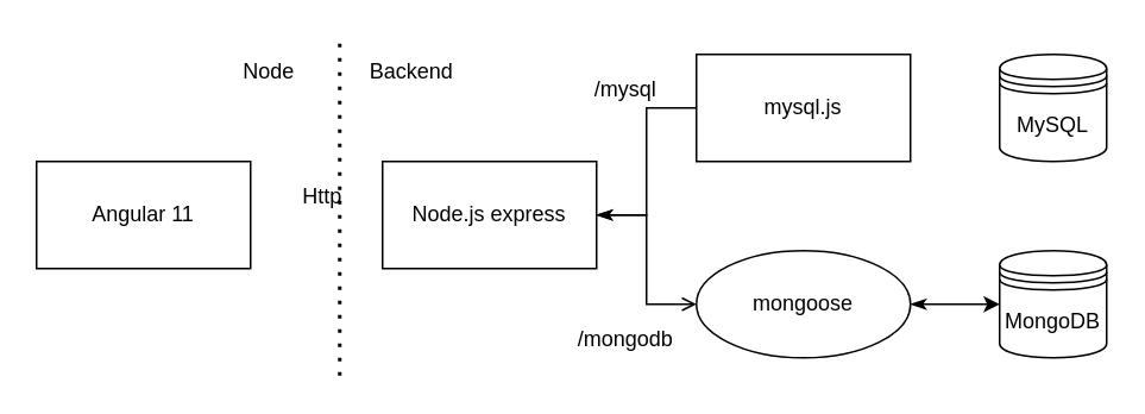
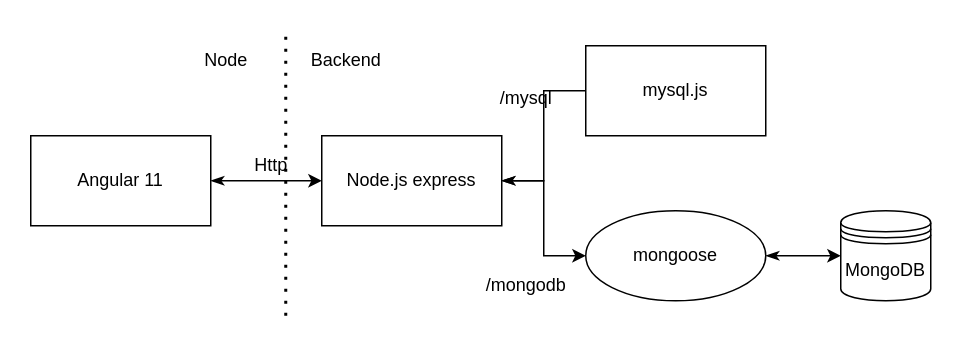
  <mxCell id="0" />
  <mxCell id="1" parent="0" />
+ <mxCell id="2" style="edgeStyle=orthogonalEdgeStyle;rounded=0;orthogonalLoop=1;jettySize=auto;html=1;entryX=0;entryY=0.5;entryDx=0;entryDy=0;startArrow=classicThin;startFill=1;" edge="1" parent="1" source="3" target="6"><mxGeometry relative="1" as="geometry" /></mxCell>
  <mxCell id="3" value="Angular 11" style="rounded=0;whiteSpace=wrap;html=1;" vertex="1" parent="1"><mxGeometry x="20" y="90" width="120" height="60" as="geometry" /></mxCell>
  <mxCell id="4" style="edgeStyle=orthogonalEdgeStyle;rounded=0;orthogonalLoop=1;jettySize=auto;html=1;entryX=0;entryY=0.5;entryDx=0;entryDy=0;startArrow=classicThin;startFill=1;endArrow=none;" edge="1" parent="1" source="6" target="7"><mxGeometry relative="1" as="geometry" /></mxCell>
- <mxCell id="5" style="edgeStyle=orthogonalEdgeStyle;rounded=0;orthogonalLoop=1;jettySize=auto;html=1;exitX=1;exitY=0.5;exitDx=0;exitDy=0;entryX=0;entryY=0.5;entryDx=0;entryDy=0;startArrow=classicThin;startFill=1;endArrow=open;" edge="1" parent="1" source="6" target="9"><mxGeometry relative="1" as="geometry" /></mxCell>
+ <mxCell id="5" style="edgeStyle=orthogonalEdgeStyle;rounded=0;orthogonalLoop=1;jettySize=auto;html=1;exitX=1;exitY=0.5;exitDx=0;exitDy=0;entryX=0;entryY=0.5;entryDx=0;entryDy=0;startArrow=classicThin;startFill=1;" edge="1" parent="1" source="6" target="9"><mxGeometry relative="1" as="geometry" /></mxCell>
  <mxCell id="6" value="Node.js express" style="rounded=0;whiteSpace=wrap;html=1;" vertex="1" parent="1"><mxGeometry x="214" y="90" width="120" height="60" as="geometry" /></mxCell>
  <mxCell id="7" value="mysql.js" style="rounded=0;whiteSpace=wrap;html=1;" vertex="1" parent="1"><mxGeometry x="390" y="30" width="120" height="60" as="geometry" /></mxCell>
  <mxCell id="8" style="edgeStyle=orthogonalEdgeStyle;rounded=0;orthogonalLoop=1;jettySize=auto;html=1;entryX=0;entryY=0.5;entryDx=0;entryDy=0;startArrow=classicThin;startFill=1;" edge="1" parent="1" source="9" target="12"><mxGeometry relative="1" as="geometry" /></mxCell>
  <mxCell id="9" value="mongoose" style="ellipse;whiteSpace=wrap;html=1;" vertex="1" parent="1"><mxGeometry x="390" y="140" width="120" height="60" as="geometry" /></mxCell>
  <mxCell id="10" value="Http" style="text;html=1;align=center;verticalAlign=middle;resizable=0;points=[];autosize=1;" vertex="1" parent="1"><mxGeometry x="160" y="100" width="40" height="20" as="geometry" /></mxCell>
- <mxCell id="11" value="MySQL" style="shape=datastore;whiteSpace=wrap;html=1;" vertex="1" parent="1"><mxGeometry x="560" y="30" width="60" height="60" as="geometry" /></mxCell>
  <mxCell id="12" value="MongoDB" style="shape=datastore;whiteSpace=wrap;html=1;" vertex="1" parent="1"><mxGeometry x="560" y="140" width="60" height="60" as="geometry" /></mxCell>
- <mxCell id="13" value="/mysql" style="text;html=1;align=center;verticalAlign=middle;resizable=0;points=[];autosize=1;" vertex="1" parent="1"><mxGeometry x="325" y="40" width="50" height="20" as="geometry" /></mxCell>
+ <mxCell id="13" value="/mysql" style="text;html=1;align=center;verticalAlign=middle;resizable=0;points=[];autosize=1;" vertex="1" parent="1"><mxGeometry x="325" y="55" width="50" height="20" as="geometry" /></mxCell>
  <mxCell id="14" value="/mongodb" style="text;html=1;align=center;verticalAlign=middle;resizable=0;points=[];autosize=1;" vertex="1" parent="1"><mxGeometry x="315" y="180" width="70" height="20" as="geometry" /></mxCell>
  <mxCell id="15" value="" style="endArrow=none;dashed=1;html=1;dashPattern=1 3;strokeWidth=2;" edge="1" parent="1"><mxGeometry width="50" height="50" relative="1" as="geometry"><mxPoint x="190" y="210" as="sourcePoint" /><mxPoint x="190" y="20" as="targetPoint" /></mxGeometry></mxCell>
  <mxCell id="16" value="Node" style="text;html=1;align=center;verticalAlign=middle;resizable=0;points=[];autosize=1;" vertex="1" parent="1"><mxGeometry x="120" y="30" width="60" height="20" as="geometry" /></mxCell>
  <mxCell id="17" value="Backend" style="text;html=1;align=center;verticalAlign=middle;resizable=0;points=[];autosize=1;" vertex="1" parent="1"><mxGeometry x="200" y="30" width="60" height="20" as="geometry" /></mxCell>
